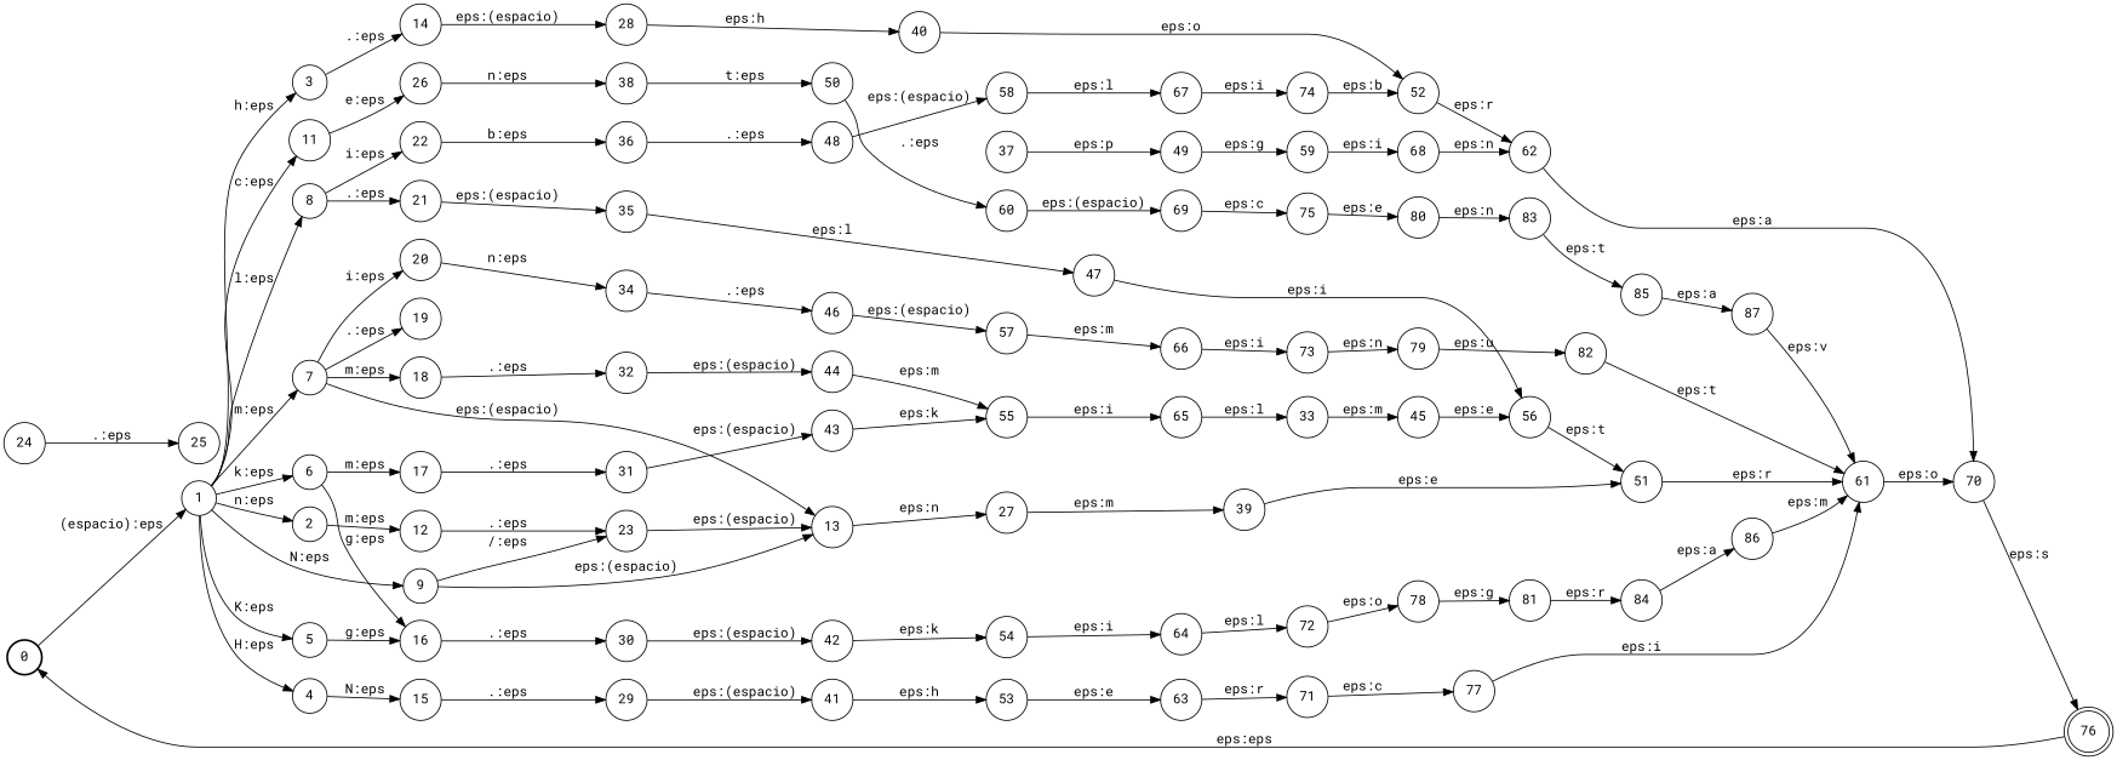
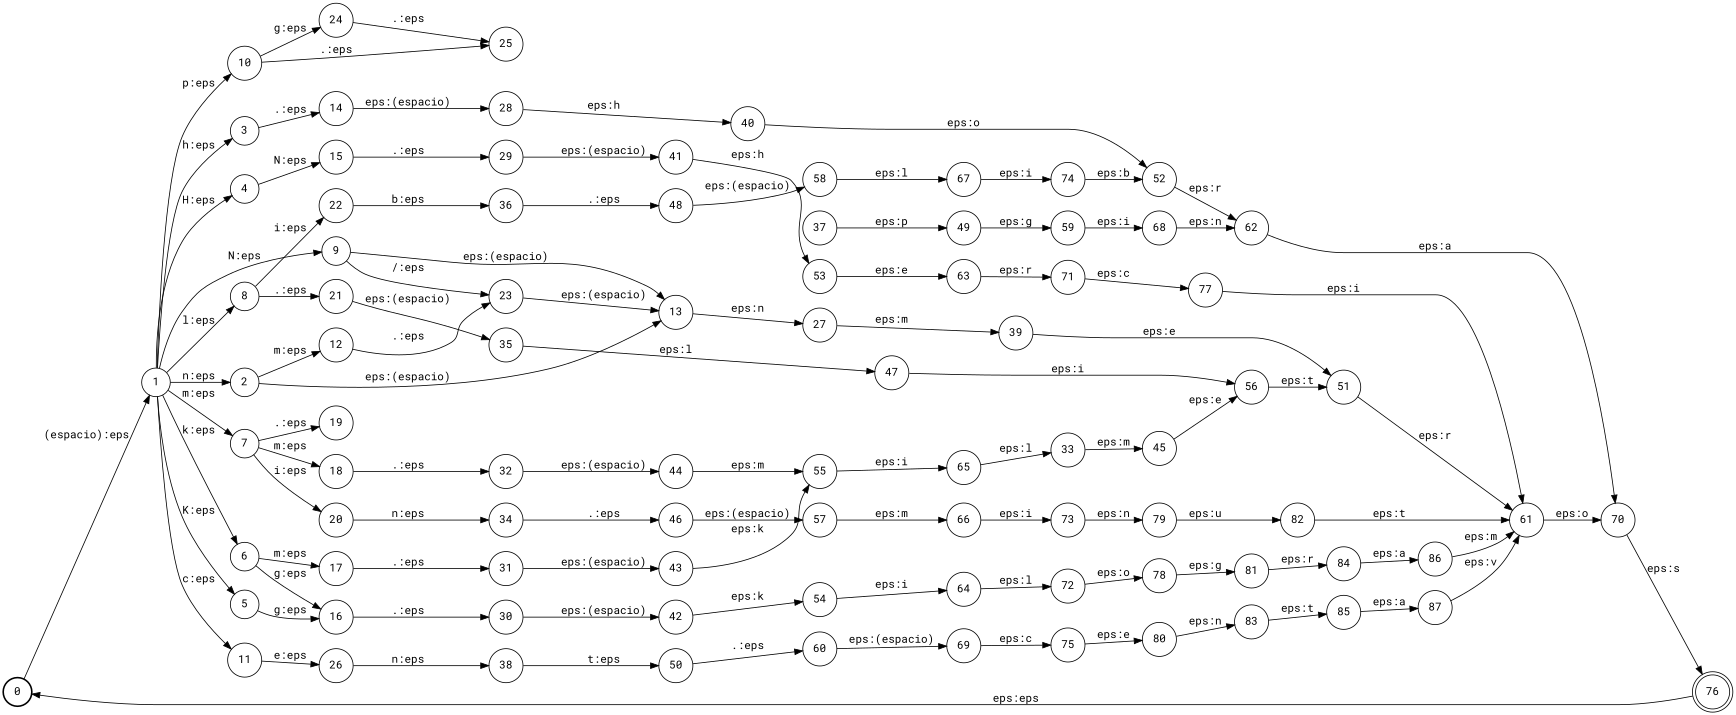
  digraph {
    fontname="Roboto Mono"
    nodesep=0.25
    rankdir=LR
    ranksep=0.4
    node [fontname="Roboto Mono" fontsize=14 shape=circle style=solid]
    edge [fontname="Roboto Mono" fontsize=14]
    n1 [label=0 style=bold]
    n2 [label=1]
    n3 [label=11]
+   n4 [label=10]
    n5 [label=9]
    n6 [label=8]
    n7 [label=7]
    n8 [label=6]
    n9 [label=5]
    n10 [label=4]
    n11 [label=3]
    n12 [label=2]
    n13 [label=26]
    n14 [label=25]
    n15 [label=24]
    n16 [label=13]
    n17 [label=23]
    n18 [label=22]
    n19 [label=21]
    n20 [label=20]
    n21 [label=19]
    n22 [label=18]
    n23 [label=16]
    n24 [label=17]
    n25 [label=15]
    n26 [label=14]
    n27 [label=12]
    n28 [label=38]
    n29 [label=27]
    n30 [label=36]
    n31 [label=35]
    n32 [label=34]
    n33 [label=32]
    n34 [label=30]
    n35 [label=31]
    n36 [label=29]
    n37 [label=28]
    n38 [label=39]
    n39 [label=40]
    n40 [label=41]
    n41 [label=42]
    n42 [label=43]
    n43 [label=46]
    n44 [label=33]
    n45 [label=45]
    n46 [label=44]
    n47 [label=48]
    n48 [label=47]
    n49 [label=37]
    n50 [label=49]
    n51 [label=50]
    n52 [label=51]
    n53 [label=52]
    n54 [label=53]
    n55 [label=54]
    n56 [label=55]
    n57 [label=56]
    n58 [label=57]
    n59 [label=58]
    n60 [label=59]
    n61 [label=60]
    n62 [label=61]
    n63 [label=62]
    n64 [label=63]
    n65 [label=64]
    n66 [label=65]
    n67 [label=66]
    n68 [label=67]
    n69 [label=68]
    n70 [label=69]
    n71 [label=70]
    n72 [label=71]
    n73 [label=72]
    n74 [label=73]
    n75 [label=74]
    n76 [label=75]
    n77 [label=76 shape=doublecircle]
    n78 [label=77]
    n79 [label=78]
    n80 [label=79]
    n81 [label=80]
    n82 [label=81]
    n83 [label=82]
    n84 [label=83]
    n85 [label=84]
    n86 [label=85]
    n87 [label=86]
    n88 [label=87]
    n1 -> n2 [label="(espacio):eps"]
    n2 -> n3 [label="c:eps"]
+   n2 -> n4 [label="p:eps"]
    n2 -> n5 [label="N:eps"]
    n2 -> n6 [label="l:eps"]
    n2 -> n7 [label="m:eps"]
    n2 -> n8 [label="k:eps"]
    n2 -> n9 [label="K:eps"]
    n2 -> n10 [label="H:eps"]
    n2 -> n11 [label="h:eps"]
    n2 -> n12 [label="n:eps"]
    n3 -> n13 [label="e:eps"]
+   n4 -> n14 [label=".:eps"]
+   n4 -> n15 [label="g:eps"]
    n5 -> n16 [label="eps:(espacio)"]
    n5 -> n17 [label="/:eps"]
    n6 -> n18 [label="i:eps"]
    n6 -> n19 [label=".:eps"]
    n7 -> n20 [label="i:eps"]
    n7 -> n21 [label=".:eps"]
    n7 -> n22 [label="m:eps"]
    n8 -> n23 [label="g:eps"]
    n8 -> n24 [label="m:eps"]
    n9 -> n23 [label="g:eps"]
    n10 -> n25 [label="N:eps"]
    n11 -> n26 [label=".:eps"]
-   n7 -> n16 [label="eps:(espacio)"]
+   n12 -> n16 [label="eps:(espacio)"]
    n12 -> n27 [label="m:eps"]
    n13 -> n28 [label="n:eps"]
    n15 -> n14 [label=".:eps"]
    n16 -> n29 [label="eps:n"]
    n17 -> n16 [label="eps:(espacio)"]
    n18 -> n30 [label="b:eps"]
    n19 -> n31 [label="eps:(espacio)"]
    n20 -> n32 [label="n:eps"]
    n22 -> n33 [label=".:eps"]
    n23 -> n34 [label=".:eps"]
    n24 -> n35 [label=".:eps"]
    n25 -> n36 [label=".:eps"]
    n26 -> n37 [label="eps:(espacio)"]
    n27 -> n17 [label=".:eps"]
    n28 -> n51 [label="t:eps"]
    n29 -> n38 [label="eps:m"]
    n30 -> n47 [label=".:eps"]
    n31 -> n48 [label="eps:l"]
    n32 -> n43 [label=".:eps"]
    n33 -> n46 [label="eps:(espacio)"]
    n34 -> n41 [label="eps:(espacio)"]
    n35 -> n42 [label="eps:(espacio)"]
    n36 -> n40 [label="eps:(espacio)"]
    n37 -> n39 [label="eps:h"]
    n38 -> n52 [label="eps:e"]
    n39 -> n53 [label="eps:o"]
    n40 -> n54 [label="eps:h"]
    n41 -> n55 [label="eps:k"]
    n42 -> n56 [label="eps:k"]
    n43 -> n58 [label="eps:(espacio)"]
    n44 -> n45 [label="eps:m"]
    n45 -> n57 [label="eps:e"]
    n46 -> n56 [label="eps:m"]
    n47 -> n59 [label="eps:(espacio)"]
    n48 -> n57 [label="eps:i"]
    n49 -> n50 [label="eps:p"]
    n50 -> n60 [label="eps:g"]
    n51 -> n61 [label=".:eps"]
    n52 -> n62 [label="eps:r"]
    n53 -> n63 [label="eps:r"]
    n54 -> n64 [label="eps:e"]
    n55 -> n65 [label="eps:i"]
    n56 -> n66 [label="eps:i"]
    n57 -> n52 [label="eps:t"]
    n58 -> n67 [label="eps:m"]
    n59 -> n68 [label="eps:l"]
    n60 -> n69 [label="eps:i"]
    n61 -> n70 [label="eps:(espacio)"]
    n62 -> n71 [label="eps:o"]
    n63 -> n71 [label="eps:a"]
    n64 -> n72 [label="eps:r"]
    n65 -> n73 [label="eps:l"]
    n66 -> n44 [label="eps:l"]
    n67 -> n74 [label="eps:i"]
    n68 -> n75 [label="eps:i"]
    n69 -> n63 [label="eps:n"]
    n70 -> n76 [label="eps:c"]
    n71 -> n77 [label="eps:s"]
    n72 -> n78 [label="eps:c"]
    n73 -> n79 [label="eps:o"]
    n74 -> n80 [label="eps:n"]
    n75 -> n53 [label="eps:b"]
    n76 -> n81 [label="eps:e"]
    n77 -> n1 [label="eps:eps"]
    n78 -> n62 [label="eps:i"]
    n79 -> n82 [label="eps:g"]
    n80 -> n83 [label="eps:u"]
    n81 -> n84 [label="eps:n"]
    n82 -> n85 [label="eps:r"]
    n83 -> n62 [label="eps:t"]
    n84 -> n86 [label="eps:t"]
    n85 -> n87 [label="eps:a"]
    n86 -> n88 [label="eps:a"]
    n87 -> n62 [label="eps:m"]
    n88 -> n62 [label="eps:v"]
  }
